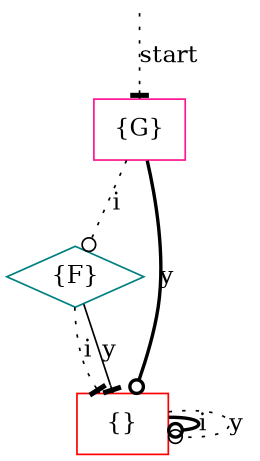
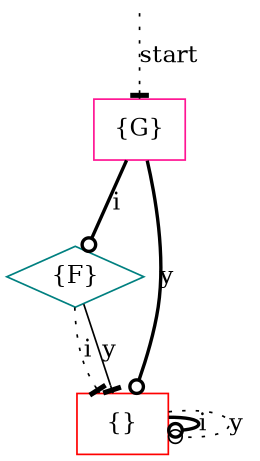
  digraph {
    rankdir=TB
    node [shape=box]
    edge [style=dotted arrowhead=odot]
    __start [shape=point style=invis]
    "{G}" [color=deeppink]
    "{F}" [shape=diamond color=teal]
    "{}" [color=red]
    __start -> "{G}" [label=start arrowhead=tee]
-   "{G}" -> "{F}" [label=i]
+   "{G}" -> "{F}" [label=i style=bold]
    "{G}" -> "{}" [label=y style=bold]
    "{F}" -> "{}" [label=i arrowhead=tee]
    "{F}" -> "{}" [label=y style=solid arrowhead=tee]
    "{}" -> "{}" [label=i style=bold]
    "{}" -> "{}" [label=y]
  }
